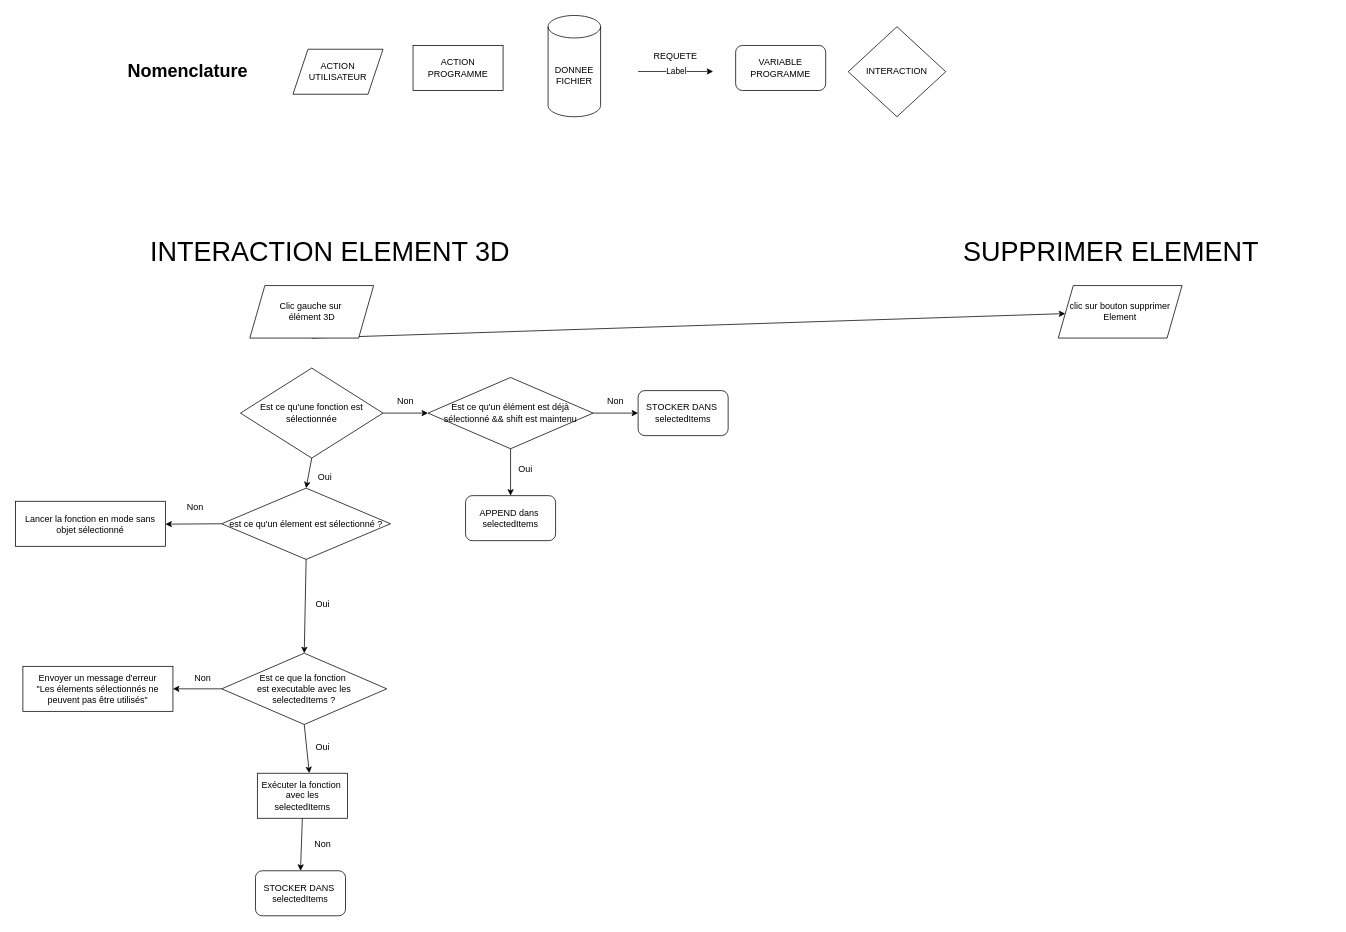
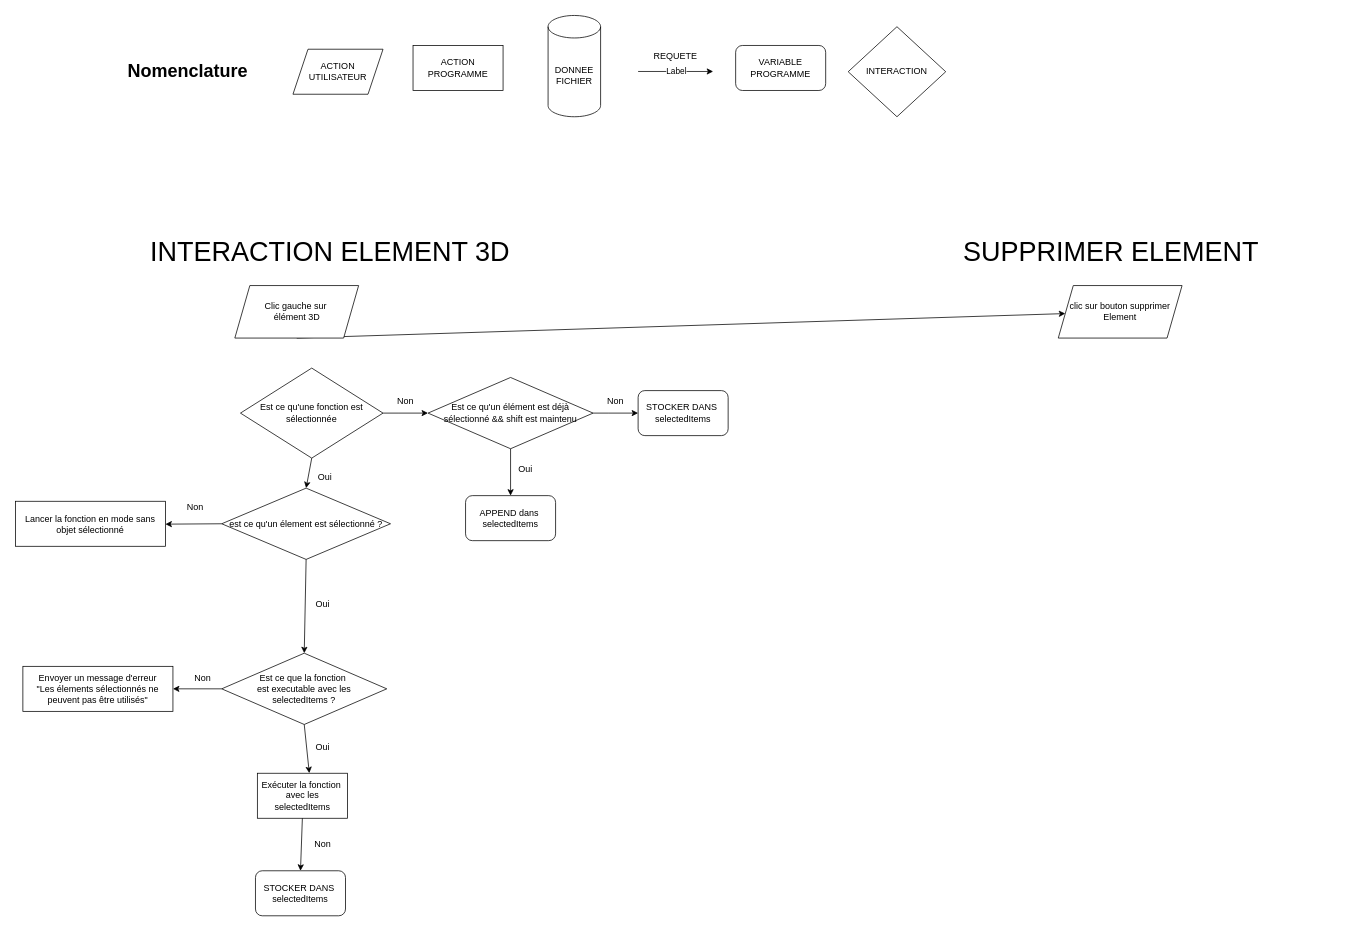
  <mxCell id="0" />
  <mxCell id="1" parent="0" />
  <mxCell id="2" value="&lt;b&gt;&lt;font style=&quot;font-size: 24px;&quot;&gt;Nomenclature&lt;/font&gt;&lt;/b&gt;" style="text;html=1;align=center;verticalAlign=middle;whiteSpace=wrap;rounded=0;" vertex="1" parent="1"><mxGeometry x="190" y="80" width="120" height="30" as="geometry" /></mxCell>
  <mxCell id="3" value="ACTION PROGRAMME" style="rounded=0;whiteSpace=wrap;html=1;" vertex="1" parent="1"><mxGeometry x="550" y="60" width="120" height="60" as="geometry" /></mxCell>
  <mxCell id="4" value="DONNEE&lt;div&gt;FICHIER&lt;/div&gt;" style="shape=cylinder3;whiteSpace=wrap;html=1;boundedLbl=1;backgroundOutline=1;size=15;" vertex="1" parent="1"><mxGeometry x="730" y="20" width="70" height="135" as="geometry" /></mxCell>
  <mxCell id="5" value="REQUETE" style="text;html=1;align=center;verticalAlign=middle;whiteSpace=wrap;rounded=0;" vertex="1" parent="1"><mxGeometry x="870" y="60" width="60" height="30" as="geometry" /></mxCell>
  <mxCell id="6" value="&lt;font style=&quot;font-size: 36px;&quot;&gt;INTERACTION ELEMENT 3D&lt;/font&gt;" style="text;html=1;align=center;verticalAlign=middle;whiteSpace=wrap;rounded=0;" vertex="1" parent="1"><mxGeometry x="147.5" y="320" width="582.5" height="30" as="geometry" /></mxCell>
  <mxCell id="7" value="Est ce qu'une fonction est sélectionnée" style="rhombus;whiteSpace=wrap;html=1;" vertex="1" parent="1"><mxGeometry x="320" y="490" width="190" height="120" as="geometry" /></mxCell>
  <mxCell id="8" value="" style="endArrow=classic;html=1;rounded=0;exitX=0.5;exitY=1;exitDx=0;exitDy=0;" edge="1" parent="1" source="14" target="43"><mxGeometry width="50" height="50" relative="1" as="geometry"><mxPoint x="434.58" y="450" as="sourcePoint" /><mxPoint x="434.58" y="490" as="targetPoint" /></mxGeometry></mxCell>
  <mxCell id="9" value="" style="endArrow=classic;html=1;rounded=0;" edge="1" parent="1"><mxGeometry relative="1" as="geometry"><mxPoint x="850" y="94.66" as="sourcePoint" /><mxPoint x="950" y="94.66" as="targetPoint" /></mxGeometry></mxCell>
  <mxCell id="10" value="Label" style="edgeLabel;resizable=0;html=1;;align=center;verticalAlign=middle;" connectable="0" vertex="1" parent="9"><mxGeometry relative="1" as="geometry" /></mxCell>
  <mxCell id="11" value="VARIABLE PROGRAMME" style="rounded=1;whiteSpace=wrap;html=1;" vertex="1" parent="1"><mxGeometry x="980" y="60" width="120" height="60" as="geometry" /></mxCell>
  <mxCell id="12" value="INTERACTION" style="rhombus;whiteSpace=wrap;html=1;" vertex="1" parent="1"><mxGeometry x="1130" y="35" width="130" height="120" as="geometry" /></mxCell>
  <mxCell id="13" value="ACTION UTILISATEUR" style="shape=parallelogram;perimeter=parallelogramPerimeter;whiteSpace=wrap;html=1;fixedSize=1;" vertex="1" parent="1"><mxGeometry x="390" y="65" width="120" height="60" as="geometry" /></mxCell>
- <mxCell id="14" value="&lt;div&gt;&lt;br&gt;&lt;/div&gt;Clic gauche sur&amp;nbsp;&lt;div&gt;élément 3D&lt;div&gt;&lt;br&gt;&lt;/div&gt;&lt;/div&gt;" style="shape=parallelogram;perimeter=parallelogramPerimeter;whiteSpace=wrap;html=1;fixedSize=1;" vertex="1" parent="1"><mxGeometry x="332.5" y="380" width="165" height="70" as="geometry" /></mxCell>
+ <mxCell id="14" value="&lt;div&gt;&lt;br&gt;&lt;/div&gt;Clic gauche sur&amp;nbsp;&lt;div&gt;élément 3D&lt;div&gt;&lt;br&gt;&lt;/div&gt;&lt;/div&gt;" style="shape=parallelogram;perimeter=parallelogramPerimeter;whiteSpace=wrap;html=1;fixedSize=1;" vertex="1" parent="1"><mxGeometry x="312.5" y="380" width="165" height="70" as="geometry" /></mxCell>
  <mxCell id="15" value="" style="endArrow=classic;html=1;rounded=0;exitX=1;exitY=0.5;exitDx=0;exitDy=0;" edge="1" parent="1" source="7"><mxGeometry width="50" height="50" relative="1" as="geometry"><mxPoint x="520" y="560" as="sourcePoint" /><mxPoint x="570" y="550" as="targetPoint" /><Array as="points"><mxPoint x="530" y="550" /></Array></mxGeometry></mxCell>
  <mxCell id="16" value="STOCKER DANS&amp;nbsp;&lt;div&gt;selectedItems&lt;/div&gt;" style="rounded=1;whiteSpace=wrap;html=1;" vertex="1" parent="1"><mxGeometry x="850" y="520" width="120" height="60" as="geometry" /></mxCell>
  <mxCell id="17" value="Non" style="text;html=1;align=center;verticalAlign=middle;whiteSpace=wrap;rounded=0;" vertex="1" parent="1"><mxGeometry x="510" y="520" width="60" height="30" as="geometry" /></mxCell>
  <mxCell id="18" value="Est ce qu'un élément est déjà sélectionné &amp;amp;&amp;amp; shift est maintenu" style="rhombus;whiteSpace=wrap;html=1;" vertex="1" parent="1"><mxGeometry x="570" y="502.5" width="220" height="95" as="geometry" /></mxCell>
  <mxCell id="19" value="Non" style="text;html=1;align=center;verticalAlign=middle;whiteSpace=wrap;rounded=0;" vertex="1" parent="1"><mxGeometry x="790" y="520" width="60" height="30" as="geometry" /></mxCell>
  <mxCell id="20" value="" style="endArrow=classic;html=1;rounded=0;exitX=1;exitY=0.5;exitDx=0;exitDy=0;" edge="1" parent="1"><mxGeometry width="50" height="50" relative="1" as="geometry"><mxPoint x="790" y="550" as="sourcePoint" /><mxPoint x="850" y="550" as="targetPoint" /><Array as="points"><mxPoint x="810" y="550" /></Array></mxGeometry></mxCell>
  <mxCell id="21" value="APPEND dans&amp;nbsp;&lt;div&gt;selectedItems&lt;/div&gt;" style="rounded=1;whiteSpace=wrap;html=1;" vertex="1" parent="1"><mxGeometry x="620" y="660" width="120" height="60" as="geometry" /></mxCell>
  <mxCell id="22" value="" style="endArrow=classic;html=1;rounded=0;exitX=0.5;exitY=1;exitDx=0;exitDy=0;entryX=0.5;entryY=0;entryDx=0;entryDy=0;" edge="1" parent="1" source="18" target="21"><mxGeometry width="50" height="50" relative="1" as="geometry"><mxPoint x="610" y="660" as="sourcePoint" /><mxPoint x="660" y="610" as="targetPoint" /></mxGeometry></mxCell>
  <mxCell id="23" value="Oui" style="text;html=1;align=center;verticalAlign=middle;whiteSpace=wrap;rounded=0;" vertex="1" parent="1"><mxGeometry x="670" y="610" width="60" height="30" as="geometry" /></mxCell>
  <mxCell id="24" value="" style="endArrow=classic;html=1;rounded=0;exitX=0.5;exitY=1;exitDx=0;exitDy=0;entryX=0.5;entryY=0;entryDx=0;entryDy=0;" edge="1" parent="1" source="7" target="33"><mxGeometry width="50" height="50" relative="1" as="geometry"><mxPoint x="440" y="690" as="sourcePoint" /><mxPoint x="415" y="660" as="targetPoint" /></mxGeometry></mxCell>
  <mxCell id="25" value="Oui" style="text;html=1;align=center;verticalAlign=middle;whiteSpace=wrap;rounded=0;" vertex="1" parent="1"><mxGeometry x="402.5" y="620" width="60" height="30" as="geometry" /></mxCell>
  <mxCell id="26" value="&lt;div&gt;&lt;br&gt;&lt;/div&gt;Exécuter la fonction&amp;nbsp;&lt;div&gt;avec les selectedItems&lt;br&gt;&lt;div&gt;&lt;br&gt;&lt;/div&gt;&lt;/div&gt;" style="rounded=0;whiteSpace=wrap;html=1;" vertex="1" parent="1"><mxGeometry x="342.5" y="1030" width="120" height="60" as="geometry" /></mxCell>
  <mxCell id="27" value="Est ce que la fonction&amp;nbsp;&lt;div&gt;est executable avec les&lt;/div&gt;&lt;div&gt;selectedItems ?&lt;/div&gt;" style="rhombus;whiteSpace=wrap;html=1;" vertex="1" parent="1"><mxGeometry x="295" y="870" width="220" height="95" as="geometry" /></mxCell>
  <mxCell id="28" value="" style="endArrow=classic;html=1;rounded=0;exitX=0.5;exitY=1;exitDx=0;exitDy=0;entryX=0.577;entryY=-0.002;entryDx=0;entryDy=0;entryPerimeter=0;" edge="1" parent="1" source="27" target="26"><mxGeometry width="50" height="50" relative="1" as="geometry"><mxPoint x="350" y="920" as="sourcePoint" /><mxPoint x="400" y="870" as="targetPoint" /></mxGeometry></mxCell>
  <mxCell id="29" value="Oui" style="text;html=1;align=center;verticalAlign=middle;whiteSpace=wrap;rounded=0;" vertex="1" parent="1"><mxGeometry x="400" y="980" width="60" height="30" as="geometry" /></mxCell>
  <mxCell id="30" value="" style="endArrow=classic;html=1;rounded=0;exitX=0;exitY=0.5;exitDx=0;exitDy=0;entryX=1;entryY=0.5;entryDx=0;entryDy=0;" edge="1" parent="1" source="27" target="31"><mxGeometry width="50" height="50" relative="1" as="geometry"><mxPoint x="270" y="810" as="sourcePoint" /><mxPoint x="260" y="808" as="targetPoint" /></mxGeometry></mxCell>
  <mxCell id="31" value="&lt;div&gt;Envoyer un message d'erreur&lt;/div&gt;&lt;div&gt;&quot;Les élements sélectionnés ne peuvent pas être utilisés&quot;&lt;/div&gt;" style="rounded=0;whiteSpace=wrap;html=1;" vertex="1" parent="1"><mxGeometry x="30" y="887.5" width="200" height="60" as="geometry" /></mxCell>
  <mxCell id="32" value="Non" style="text;html=1;align=center;verticalAlign=middle;whiteSpace=wrap;rounded=0;" vertex="1" parent="1"><mxGeometry y="887.5" width="60" height="30" as="geometry" x="240" /></mxCell>
  <mxCell id="33" value="est ce qu'un élement est sélectionné ?" style="rhombus;whiteSpace=wrap;html=1;" vertex="1" parent="1"><mxGeometry x="295" y="650" width="225" height="95" as="geometry" /></mxCell>
  <mxCell id="34" value="" style="endArrow=classic;html=1;rounded=0;exitX=0.5;exitY=1;exitDx=0;exitDy=0;entryX=0.5;entryY=0;entryDx=0;entryDy=0;" edge="1" parent="1" source="33" target="27"><mxGeometry width="50" height="50" relative="1" as="geometry"><mxPoint x="360" y="840" as="sourcePoint" /><mxPoint x="410" y="790" as="targetPoint" /></mxGeometry></mxCell>
  <mxCell id="35" value="Oui" style="text;html=1;align=center;verticalAlign=middle;whiteSpace=wrap;rounded=0;" vertex="1" parent="1"><mxGeometry x="400" y="790" width="60" height="30" as="geometry" /></mxCell>
  <mxCell id="36" value="" style="endArrow=classic;html=1;rounded=0;exitX=0;exitY=0.5;exitDx=0;exitDy=0;" edge="1" parent="1" source="33"><mxGeometry width="50" height="50" relative="1" as="geometry"><mxPoint x="243" y="690" as="sourcePoint" /><mxPoint x="220" y="698" as="targetPoint" /></mxGeometry></mxCell>
  <mxCell id="37" value="&lt;div&gt;Lancer la fonction en mode sans objet sélectionné&lt;/div&gt;" style="rounded=0;whiteSpace=wrap;html=1;" vertex="1" parent="1"><mxGeometry x="20" y="667.5" width="200" height="60" as="geometry" /></mxCell>
  <mxCell id="38" value="Non" style="text;html=1;align=center;verticalAlign=middle;whiteSpace=wrap;rounded=0;" vertex="1" parent="1"><mxGeometry x="230" y="660" width="60" height="30" as="geometry" /></mxCell>
  <mxCell id="39" value="STOCKER DANS&amp;nbsp;&lt;div&gt;selectedItems&lt;/div&gt;" style="rounded=1;whiteSpace=wrap;html=1;" vertex="1" parent="1"><mxGeometry x="340" y="1160" width="120" height="60" as="geometry" /></mxCell>
  <mxCell id="40" value="" style="endArrow=classic;html=1;rounded=0;exitX=0.5;exitY=1;exitDx=0;exitDy=0;" edge="1" parent="1" source="26"><mxGeometry width="50" height="50" relative="1" as="geometry"><mxPoint x="393" y="1095" as="sourcePoint" /><mxPoint x="400" y="1160" as="targetPoint" /></mxGeometry></mxCell>
  <mxCell id="41" value="Non" style="text;html=1;align=center;verticalAlign=middle;whiteSpace=wrap;rounded=0;" vertex="1" parent="1"><mxGeometry x="400" y="1110" width="60" height="30" as="geometry" /></mxCell>
  <mxCell id="42" value="&lt;font style=&quot;font-size: 36px;&quot;&gt;SUPPRIMER ELEMENT&lt;/font&gt;" style="text;html=1;align=center;verticalAlign=middle;whiteSpace=wrap;rounded=0;" vertex="1" parent="1"><mxGeometry x="1189" y="320" width="582.5" height="30" as="geometry" /></mxCell>
  <mxCell id="43" value="&lt;div&gt;clic sur bouton supprimer Element&lt;/div&gt;" style="shape=parallelogram;perimeter=parallelogramPerimeter;whiteSpace=wrap;html=1;fixedSize=1;" vertex="1" parent="1"><mxGeometry x="1410" y="380" width="165" height="70" as="geometry" /></mxCell>
